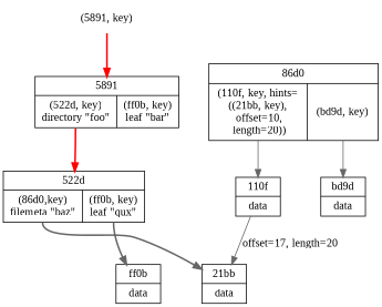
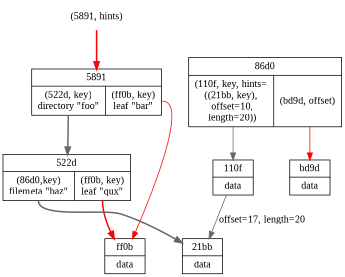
  digraph {
    fontname="Liberation Serif"
    nodesep=.5
    splines=lines
    node [color=Black fontname="Liberation Serif" shape=record]
    edge [color=red fontname="Liberation Serif" style=bold]
-   n1 [label="(5891, key)" shape=none]
+   n1 [label="(5891, hints)" shape=none]
    n2 [label="{5891 | {<n522d>(522d, key)\ndirectory \"foo\" |<nff0b> (ff0b, key)\nleaf \"bar\"}}"]
    n3 [label="{522d | {<n86d0>(86d0,key)\nfilemeta \"baz\" |<nff0b> (ff0b, key)\nleaf \"qux\"}}"]
    n4 [label="{ff0b | data}"]
    n5 [label="{21bb | data}"]
-   n6 [label="{ 86d0 | {<n110f> (110f, key, hints=\n((21bb, key),\n offset=10,\n length=20)) |<nbd9d> (bd9d, key)}}"]
+   n6 [label="{ 86d0 | {<n110f> (110f, key, hints=\n((21bb, key),\n offset=10,\n length=20)) |<nbd9d> (bd9d, offset)}}"]
    n7 [label="{110f | data}"]
    n8 [label="{bd9d | data}"]
    n1 -> n2
-   n2 -> n3 [tailport=n522d]
-   n3 -> n4 [color=gray40 tailport=nff0b]
+   n2 -> n3 [color=gray40 tailport=n522d]
+   n2 -> n4 [style=solid tailport=nff0b]
+   n3 -> n4 [tailport=nff0b]
    n3 -> n5 [color=gray40 tailport=n86d0]
    n6 -> n7 [color=gray40 style=solid tailport=n110f]
-   n6 -> n8 [color=gray40 style=solid tailport=nbd9d]
+   n6 -> n8 [style=solid tailport=nbd9d]
    n7 -> n5 [color=gray40 label="offset=17, length=20" style=solid]
  }
